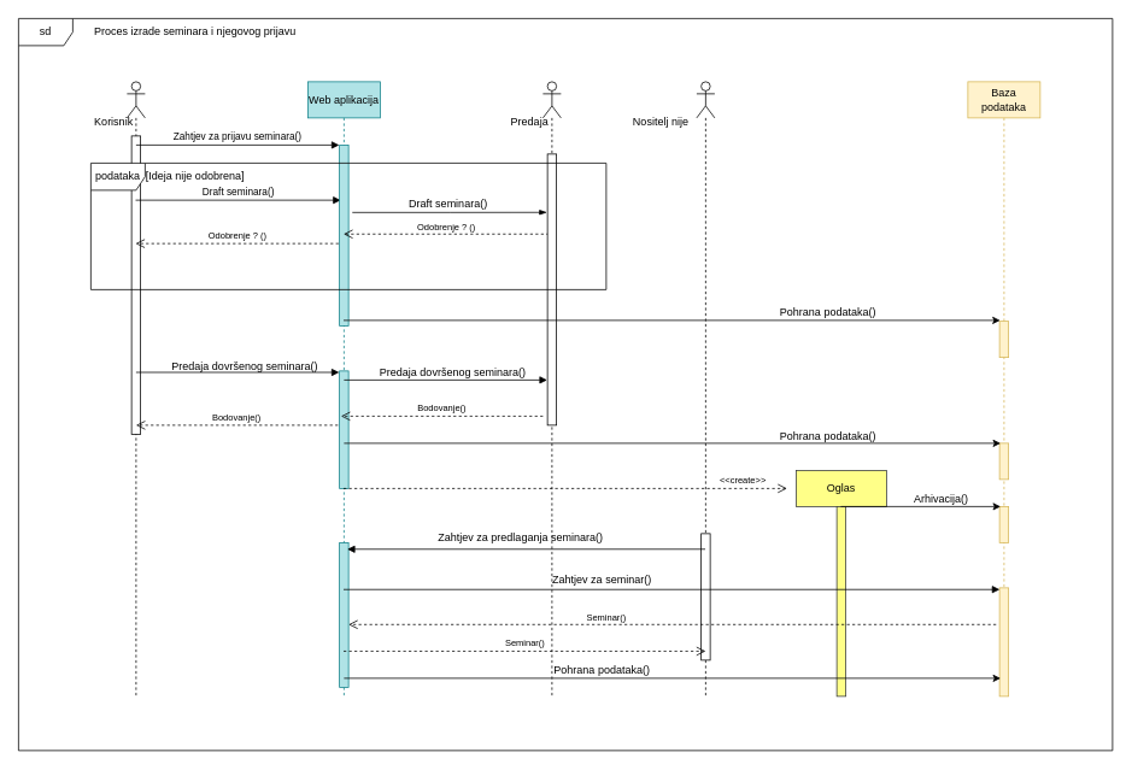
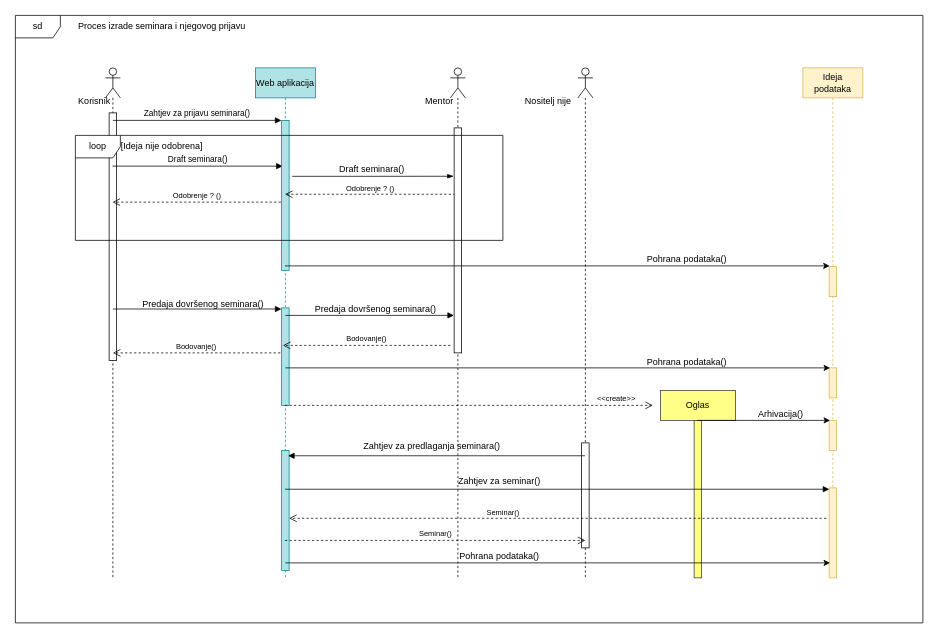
  <mxCell id="0" />
  <mxCell id="1" parent="0" />
  <mxCell id="2" value="sd" style="shape=umlFrame;whiteSpace=wrap;html=1;gradientColor=none;fillColor=default;strokeColor=default;swimlaneFillColor=default;" vertex="1" parent="1"><mxGeometry x="20" y="20" width="1210" height="810" as="geometry" /></mxCell>
  <mxCell id="3" value="&lt;br&gt;" style="shape=umlLifeline;participant=umlActor;perimeter=lifelinePerimeter;whiteSpace=wrap;html=1;container=1;collapsible=0;recursiveResize=0;verticalAlign=top;spacingTop=36;outlineConnect=0;size=40;" parent="1" vertex="1"><mxGeometry x="140" y="90" width="20" height="680" as="geometry" /></mxCell>
  <mxCell id="4" value="" style="html=1;points=[];perimeter=orthogonalPerimeter;" parent="3" vertex="1"><mxGeometry x="5" y="60" width="10" height="330" as="geometry" /></mxCell>
  <mxCell id="5" value="Korisnik&lt;br&gt;" style="text;html=1;align=center;verticalAlign=middle;resizable=0;points=[];autosize=1;strokeColor=none;fillColor=none;" parent="3" vertex="1"><mxGeometry x="-50" y="30" width="70" height="30" as="geometry" /></mxCell>
- <mxCell id="6" value="Baza podataka" style="shape=umlLifeline;perimeter=lifelinePerimeter;whiteSpace=wrap;html=1;container=1;collapsible=0;recursiveResize=0;outlineConnect=0;fillColor=#fff2cc;strokeColor=#d6b656;" parent="1" vertex="1"><mxGeometry x="1070" y="90" width="80" height="680" as="geometry" /></mxCell>
+ <mxCell id="6" value="Ideja podataka" style="shape=umlLifeline;perimeter=lifelinePerimeter;whiteSpace=wrap;html=1;container=1;collapsible=0;recursiveResize=0;outlineConnect=0;fillColor=#fff2cc;strokeColor=#d6b656;" parent="1" vertex="1"><mxGeometry x="1070" y="90" width="80" height="680" as="geometry" /></mxCell>
  <mxCell id="7" value="" style="html=1;points=[];perimeter=orthogonalPerimeter;labelBackgroundColor=none;fontSize=12;fillColor=#fff2cc;strokeColor=#d6b656;" parent="6" vertex="1"><mxGeometry x="35" y="265" width="10" height="40" as="geometry" /></mxCell>
  <mxCell id="8" value="" style="html=1;points=[];perimeter=orthogonalPerimeter;labelBackgroundColor=none;fontSize=12;fillColor=#fff2cc;strokeColor=#d6b656;" vertex="1" parent="6"><mxGeometry x="35" y="400" width="10" height="40" as="geometry" /></mxCell>
  <mxCell id="9" value="" style="html=1;points=[];perimeter=orthogonalPerimeter;labelBackgroundColor=none;fontSize=12;fillColor=#fff2cc;strokeColor=#d6b656;" vertex="1" parent="6"><mxGeometry x="35" y="470" width="10" height="40" as="geometry" /></mxCell>
  <mxCell id="10" value="Arhivacija()" style="text;html=1;align=center;verticalAlign=middle;resizable=0;points=[];autosize=1;strokeColor=none;fillColor=none;" vertex="1" parent="6"><mxGeometry x="-70" y="447" width="80" height="30" as="geometry" /></mxCell>
  <mxCell id="11" value="" style="html=1;points=[];perimeter=orthogonalPerimeter;labelBackgroundColor=none;fontSize=12;fillColor=#fff2cc;strokeColor=#d6b656;" vertex="1" parent="6"><mxGeometry x="35" y="560" width="10" height="120" as="geometry" /></mxCell>
  <mxCell id="12" value="Draft seminara()" style="html=1;verticalAlign=bottom;endArrow=block;rounded=0;entryX=0.14;entryY=0.305;entryDx=0;entryDy=0;entryPerimeter=0;" parent="1" source="3" target="14" edge="1"><mxGeometry width="80" relative="1" as="geometry"><mxPoint x="157.5" y="160" as="sourcePoint" /><mxPoint x="252.5" y="160" as="targetPoint" /></mxGeometry></mxCell>
  <mxCell id="13" value="Web aplikacija" style="shape=umlLifeline;perimeter=lifelinePerimeter;whiteSpace=wrap;html=1;container=1;collapsible=0;recursiveResize=0;outlineConnect=0;labelBackgroundColor=none;fontSize=12;fillColor=#b0e3e6;strokeColor=#0e8088;" parent="1" vertex="1"><mxGeometry x="340" y="90" width="80" height="680" as="geometry" /></mxCell>
  <mxCell id="14" value="" style="html=1;points=[];perimeter=orthogonalPerimeter;labelBackgroundColor=none;fontSize=12;fillColor=#b0e3e6;strokeColor=#0e8088;" parent="13" vertex="1"><mxGeometry x="35" y="70" width="10" height="200" as="geometry" /></mxCell>
  <mxCell id="15" value="" style="html=1;points=[];perimeter=orthogonalPerimeter;fillColor=#b0e3e6;strokeColor=#0e8088;" vertex="1" parent="13"><mxGeometry x="35" y="320" width="10" height="130" as="geometry" /></mxCell>
  <mxCell id="16" value="" style="html=1;points=[];perimeter=orthogonalPerimeter;fillColor=#b0e3e6;strokeColor=#0e8088;" vertex="1" parent="13"><mxGeometry x="35" y="510" width="10" height="160" as="geometry" /></mxCell>
  <mxCell id="17" value="Odobrenje ? ()" style="html=1;verticalAlign=bottom;endArrow=open;dashed=1;endSize=8;rounded=0;fontSize=10;exitX=0.18;exitY=0.295;exitDx=0;exitDy=0;exitPerimeter=0;" parent="1" source="19" target="13" edge="1"><mxGeometry relative="1" as="geometry"><mxPoint x="380" y="211" as="sourcePoint" /><mxPoint x="380" y="232" as="targetPoint" /></mxGeometry></mxCell>
  <mxCell id="18" value="" style="shape=umlLifeline;participant=umlActor;perimeter=lifelinePerimeter;whiteSpace=wrap;html=1;container=1;collapsible=0;recursiveResize=0;verticalAlign=top;spacingTop=36;outlineConnect=0;" vertex="1" parent="1"><mxGeometry x="600" y="90" width="20" height="680" as="geometry" /></mxCell>
  <mxCell id="19" value="" style="html=1;points=[];perimeter=orthogonalPerimeter;" vertex="1" parent="18"><mxGeometry x="5" y="80" width="10" height="300" as="geometry" /></mxCell>
  <mxCell id="20" value="Zahtjev za predlaganja seminara()" style="text;html=1;align=center;verticalAlign=middle;resizable=0;points=[];autosize=1;strokeColor=none;fillColor=none;" vertex="1" parent="18"><mxGeometry x="-130" y="490" width="210" height="30" as="geometry" /></mxCell>
- <mxCell id="21" value="Predaja" style="text;html=1;align=center;verticalAlign=middle;resizable=0;points=[];autosize=1;strokeColor=none;fillColor=none;" vertex="1" parent="1"><mxGeometry x="555" y="120" width="60" height="30" as="geometry" /></mxCell>
+ <mxCell id="21" value="Mentor" style="text;html=1;align=center;verticalAlign=middle;resizable=0;points=[];autosize=1;strokeColor=none;fillColor=none;" vertex="1" parent="1"><mxGeometry x="555" y="120" width="60" height="30" as="geometry" /></mxCell>
  <mxCell id="22" value="" style="edgeStyle=elbowEdgeStyle;fontSize=12;html=1;endArrow=blockThin;endFill=1;rounded=0;entryX=-0.06;entryY=0.215;entryDx=0;entryDy=0;entryPerimeter=0;exitX=1.42;exitY=0.373;exitDx=0;exitDy=0;exitPerimeter=0;" edge="1" parent="1" source="14" target="19"><mxGeometry width="160" relative="1" as="geometry"><mxPoint x="390" y="250" as="sourcePoint" /><mxPoint x="540" y="170" as="targetPoint" /></mxGeometry></mxCell>
  <mxCell id="23" value="Draft seminara()" style="text;html=1;align=center;verticalAlign=middle;resizable=0;points=[];autosize=1;strokeColor=none;fillColor=none;" vertex="1" parent="1"><mxGeometry x="440" y="210" width="110" height="30" as="geometry" /></mxCell>
- <mxCell id="24" value="podataka" style="shape=umlFrame;whiteSpace=wrap;html=1;" vertex="1" parent="1"><mxGeometry x="100" y="180" width="570" height="140" as="geometry" /></mxCell>
+ <mxCell id="24" value="loop" style="shape=umlFrame;whiteSpace=wrap;html=1;" vertex="1" parent="1"><mxGeometry x="100" y="180" width="570" height="140" as="geometry" /></mxCell>
  <mxCell id="25" value="Odobrenje ? ()" style="html=1;verticalAlign=bottom;endArrow=open;dashed=1;endSize=8;rounded=0;fontSize=10;exitX=-0.1;exitY=0.545;exitDx=0;exitDy=0;exitPerimeter=0;" edge="1" parent="1" source="14" target="3"><mxGeometry relative="1" as="geometry"><mxPoint x="374.4" y="242.04" as="sourcePoint" /><mxPoint x="150" y="242" as="targetPoint" /></mxGeometry></mxCell>
  <mxCell id="26" value="[Ideja nije odobrena]" style="text;html=1;align=center;verticalAlign=middle;resizable=0;points=[];autosize=1;strokeColor=none;fillColor=none;" vertex="1" parent="1"><mxGeometry x="150" y="180" width="130" height="30" as="geometry" /></mxCell>
  <mxCell id="27" value="Zahtjev za prijavu seminara()" style="html=1;verticalAlign=bottom;endArrow=block;rounded=0;exitX=0.98;exitY=0.186;exitDx=0;exitDy=0;exitPerimeter=0;" edge="1" parent="1"><mxGeometry width="80" relative="1" as="geometry"><mxPoint x="150" y="160" as="sourcePoint" /><mxPoint x="374.7" y="160" as="targetPoint" /></mxGeometry></mxCell>
  <mxCell id="28" value="" style="endArrow=classic;html=1;rounded=0;fontSize=15;fontColor=#000000;entryX=0.067;entryY=-0.025;entryDx=0;entryDy=0;entryPerimeter=0;" parent="1" source="13" target="7" edge="1"><mxGeometry width="50" height="50" relative="1" as="geometry"><mxPoint x="485.48" y="346.16" as="sourcePoint" /><mxPoint x="400" y="290" as="targetPoint" /><Array as="points" /></mxGeometry></mxCell>
  <mxCell id="29" value="" style="shape=umlLifeline;participant=umlActor;perimeter=lifelinePerimeter;whiteSpace=wrap;html=1;container=1;collapsible=0;recursiveResize=0;verticalAlign=top;spacingTop=36;outlineConnect=0;" vertex="1" parent="1"><mxGeometry x="770" y="90" width="20" height="680" as="geometry" /></mxCell>
  <mxCell id="30" value="" style="html=1;points=[];perimeter=orthogonalPerimeter;" vertex="1" parent="29"><mxGeometry x="5" y="500" width="10" height="140" as="geometry" /></mxCell>
  <mxCell id="31" value="Nositelj nije&lt;br&gt;" style="text;html=1;align=center;verticalAlign=middle;resizable=0;points=[];autosize=1;strokeColor=none;fillColor=none;" vertex="1" parent="1"><mxGeometry x="670" y="120" width="120" height="30" as="geometry" /></mxCell>
  <mxCell id="32" value="Pohrana podataka()" style="text;html=1;align=center;verticalAlign=middle;resizable=0;points=[];autosize=1;strokeColor=none;fillColor=none;" vertex="1" parent="1"><mxGeometry x="850" y="330" width="130" height="30" as="geometry" /></mxCell>
  <mxCell id="33" value="" style="endArrow=classic;html=1;rounded=0;fontSize=15;fontColor=#000000;entryX=0.067;entryY=-0.025;entryDx=0;entryDy=0;entryPerimeter=0;" edge="1" parent="1"><mxGeometry width="50" height="50" relative="1" as="geometry"><mxPoint x="380" y="490" as="sourcePoint" /><mxPoint x="1106.17" y="490" as="targetPoint" /><Array as="points" /></mxGeometry></mxCell>
  <mxCell id="34" value="Predaja dovršenog seminara()" style="text;html=1;align=center;verticalAlign=middle;resizable=0;points=[];autosize=1;strokeColor=none;fillColor=none;" vertex="1" parent="1"><mxGeometry x="180" y="390" width="180" height="30" as="geometry" /></mxCell>
  <mxCell id="35" value="Pohrana podataka()" style="text;html=1;align=center;verticalAlign=middle;resizable=0;points=[];autosize=1;strokeColor=none;fillColor=none;" vertex="1" parent="1"><mxGeometry x="850" y="467" width="130" height="30" as="geometry" /></mxCell>
  <mxCell id="36" value="" style="html=1;verticalAlign=bottom;endArrow=block;rounded=0;exitX=0.98;exitY=0.186;exitDx=0;exitDy=0;exitPerimeter=0;" edge="1" parent="1"><mxGeometry width="80" relative="1" as="geometry"><mxPoint x="150" y="411.5" as="sourcePoint" /><mxPoint x="374.7" y="411.5" as="targetPoint" /></mxGeometry></mxCell>
  <mxCell id="37" value="Bodovanje()" style="html=1;verticalAlign=bottom;endArrow=open;dashed=1;endSize=8;rounded=0;fontSize=10;exitX=-0.22;exitY=0.2;exitDx=0;exitDy=0;exitPerimeter=0;" edge="1" parent="1"><mxGeometry relative="1" as="geometry"><mxPoint x="600" y="460" as="sourcePoint" /><mxPoint x="376.7" y="460" as="targetPoint" /></mxGeometry></mxCell>
  <mxCell id="38" value="Bodovanje()" style="html=1;verticalAlign=bottom;endArrow=open;dashed=1;endSize=8;rounded=0;fontSize=10;exitX=-0.22;exitY=0.2;exitDx=0;exitDy=0;exitPerimeter=0;" edge="1" parent="1"><mxGeometry relative="1" as="geometry"><mxPoint x="373.3" y="470" as="sourcePoint" /><mxPoint x="150" y="470" as="targetPoint" /></mxGeometry></mxCell>
  <mxCell id="39" value="" style="html=1;verticalAlign=bottom;endArrow=block;rounded=0;exitX=0.98;exitY=0.186;exitDx=0;exitDy=0;exitPerimeter=0;" edge="1" parent="1"><mxGeometry width="80" relative="1" as="geometry"><mxPoint x="380" y="420" as="sourcePoint" /><mxPoint x="604.7" y="420" as="targetPoint" /></mxGeometry></mxCell>
  <mxCell id="40" value="Predaja dovršenog seminara()" style="text;html=1;align=center;verticalAlign=middle;resizable=0;points=[];autosize=1;strokeColor=none;fillColor=none;" vertex="1" parent="1"><mxGeometry x="410" y="397" width="180" height="30" as="geometry" /></mxCell>
  <mxCell id="41" value="Oglas" style="shape=umlLifeline;perimeter=lifelinePerimeter;whiteSpace=wrap;html=1;container=1;collapsible=0;recursiveResize=0;outlineConnect=0;fillColor=#ffff88;strokeColor=#36393d;" vertex="1" parent="1"><mxGeometry x="880" y="520" width="100" height="250" as="geometry" /></mxCell>
  <mxCell id="42" value="" style="html=1;points=[];perimeter=orthogonalPerimeter;fillColor=#ffff88;strokeColor=#36393d;" vertex="1" parent="41"><mxGeometry x="45" y="40" width="10" height="210" as="geometry" /></mxCell>
  <mxCell id="43" value="&amp;lt;&amp;lt;create&amp;gt;&amp;gt;" style="html=1;verticalAlign=bottom;endArrow=open;dashed=1;endSize=8;rounded=0;fontSize=10;" edge="1" parent="1" source="13"><mxGeometry x="0.796" relative="1" as="geometry"><mxPoint x="696.65" y="600" as="sourcePoint" /><mxPoint x="870" y="540" as="targetPoint" /><mxPoint x="1" as="offset" /></mxGeometry></mxCell>
  <mxCell id="44" value="" style="endArrow=classic;html=1;rounded=0;fontSize=15;fontColor=#000000;entryX=0.067;entryY=-0.025;entryDx=0;entryDy=0;entryPerimeter=0;" edge="1" parent="1" source="41"><mxGeometry width="50" height="50" relative="1" as="geometry"><mxPoint x="380" y="560" as="sourcePoint" /><mxPoint x="1106.17" y="560" as="targetPoint" /><Array as="points" /></mxGeometry></mxCell>
  <mxCell id="45" value="" style="html=1;verticalAlign=bottom;endArrow=block;rounded=0;entryX=0.86;entryY=0.045;entryDx=0;entryDy=0;entryPerimeter=0;" edge="1" parent="1" source="29" target="16"><mxGeometry width="80" relative="1" as="geometry"><mxPoint x="770" y="602" as="sourcePoint" /><mxPoint x="744.7" y="630" as="targetPoint" /></mxGeometry></mxCell>
  <mxCell id="46" value="Seminar()" style="html=1;verticalAlign=bottom;endArrow=open;dashed=1;endSize=8;rounded=0;fontSize=10;exitX=-0.38;exitY=0.338;exitDx=0;exitDy=0;exitPerimeter=0;" edge="1" parent="1" source="11" target="16"><mxGeometry x="0.204" relative="1" as="geometry"><mxPoint x="380" y="634" as="sourcePoint" /><mxPoint x="463.35" y="680" as="targetPoint" /><mxPoint as="offset" /></mxGeometry></mxCell>
  <mxCell id="47" value="" style="html=1;verticalAlign=bottom;endArrow=block;rounded=0;entryX=0.02;entryY=0.015;entryDx=0;entryDy=0;entryPerimeter=0;" edge="1" parent="1" source="13" target="11"><mxGeometry width="80" relative="1" as="geometry"><mxPoint x="782.95" y="630" as="sourcePoint" /><mxPoint x="387.05" y="630" as="targetPoint" /></mxGeometry></mxCell>
  <mxCell id="48" value="Zahtjev za seminar()" style="text;html=1;align=center;verticalAlign=middle;resizable=0;points=[];autosize=1;strokeColor=none;fillColor=none;" vertex="1" parent="1"><mxGeometry x="600" y="626" width="130" height="30" as="geometry" /></mxCell>
  <mxCell id="49" value="Seminar()" style="html=1;verticalAlign=bottom;endArrow=open;dashed=1;endSize=8;rounded=0;fontSize=10;entryX=0.5;entryY=0.929;entryDx=0;entryDy=0;entryPerimeter=0;" edge="1" parent="1" source="13" target="30"><mxGeometry relative="1" as="geometry"><mxPoint x="1132.7" y="770" as="sourcePoint" /><mxPoint x="770" y="730" as="targetPoint" /></mxGeometry></mxCell>
  <mxCell id="50" value="" style="endArrow=classic;html=1;rounded=0;fontSize=15;fontColor=#000000;entryX=0.067;entryY=-0.025;entryDx=0;entryDy=0;entryPerimeter=0;" edge="1" parent="1"><mxGeometry width="50" height="50" relative="1" as="geometry"><mxPoint x="380" y="750" as="sourcePoint" /><mxPoint x="1106.17" y="750" as="targetPoint" /><Array as="points" /></mxGeometry></mxCell>
  <mxCell id="51" value="Pohrana podataka()" style="text;html=1;align=center;verticalAlign=middle;resizable=0;points=[];autosize=1;strokeColor=none;fillColor=none;" vertex="1" parent="1"><mxGeometry x="600" y="726" width="130" height="30" as="geometry" /></mxCell>
  <mxCell id="52" value="Proces izrade seminara i njegovog prijavu" style="text;html=1;align=center;verticalAlign=middle;resizable=0;points=[];autosize=1;strokeColor=none;fillColor=none;" vertex="1" parent="1"><mxGeometry y="20" width="270" height="30" as="geometry" x="80" /></mxCell>
